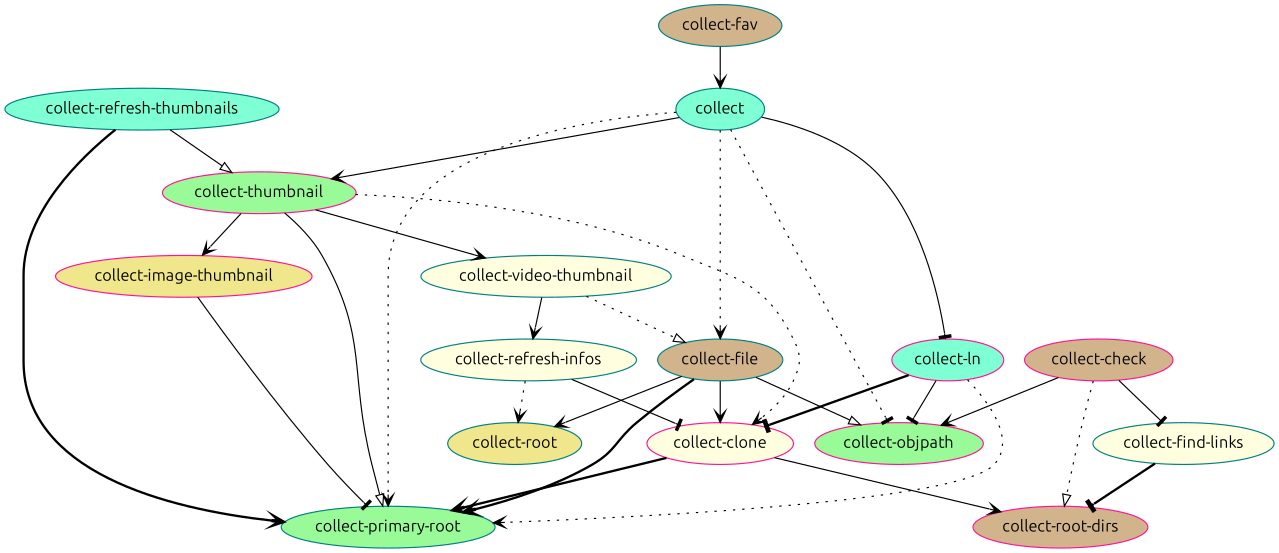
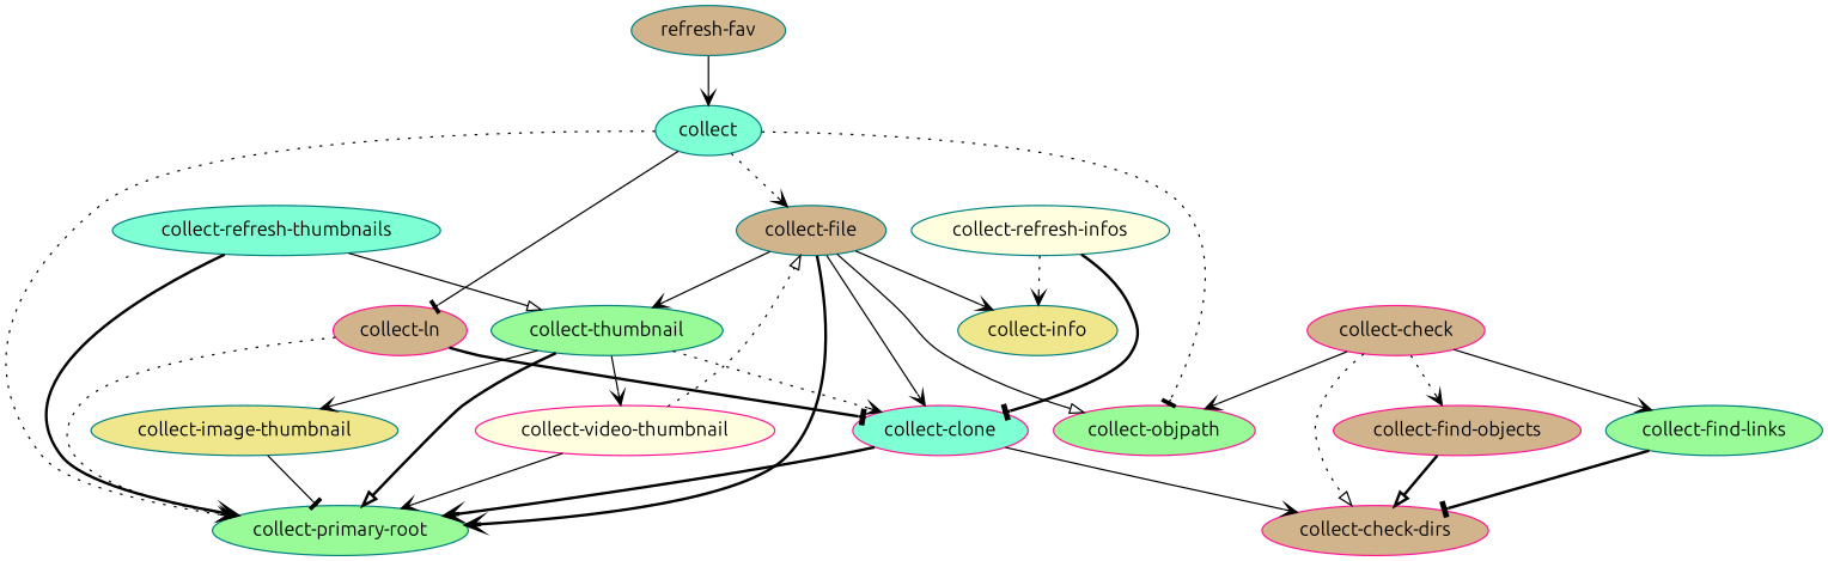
  digraph {
    fontname=Ubuntu
    rankdir=TB
    node [color=deeppink fillcolor=tan fontname=Ubuntu style=filled]
    edge [arrowhead=vee fontname=Ubuntu style=solid]
-   "collect-fav" [color=teal]
+   "collect-fav" [color=teal label="refresh-fav"]
    collect [color=teal fillcolor=aquamarine]
    "collect-primary-root" [color=teal fillcolor=palegreen]
    "collect-file" [color=teal]
-   "collect-ln" [fillcolor=aquamarine]
-   "collect-thumbnail" [fillcolor=palegreen]
+   "collect-ln"
+   "collect-thumbnail" [color=teal fillcolor=palegreen]
    "collect-objpath" [fillcolor=palegreen]
-   "collect-clone" [fillcolor=lightyellow]
-   "collect-info" [color=teal fillcolor=khaki label="collect-root"]
-   "collect-image-thumbnail" [fillcolor=khaki]
-   "collect-video-thumbnail" [color=teal fillcolor=lightyellow]
-   "collect-root-dirs"
+   "collect-clone" [fillcolor=aquamarine]
+   "collect-info" [color=teal fillcolor=khaki]
+   "collect-image-thumbnail" [color=teal fillcolor=khaki]
+   "collect-video-thumbnail" [fillcolor=lightyellow]
+   "collect-root-dirs" [label="collect-check-dirs"]
    "collect-check"
-   "collect-find-links" [color=teal fillcolor=lightyellow]
+   "collect-find-objects"
+   "collect-find-links" [color=teal fillcolor=palegreen]
    "collect-refresh-infos" [color=teal fillcolor=lightyellow]
    "collect-refresh-thumbnails" [color=teal fillcolor=aquamarine]
    "collect-fav" -> collect
    collect -> "collect-primary-root" [style=dotted]
    collect -> "collect-file" [style=dotted]
    collect -> "collect-ln" [arrowhead=tee]
-   collect -> "collect-thumbnail"
+   "collect-file" -> "collect-thumbnail"
    collect -> "collect-objpath" [arrowhead=tee style=dotted]
    "collect-file" -> "collect-primary-root" [style=bold]
    "collect-file" -> "collect-objpath" [arrowhead=onormal]
    "collect-file" -> "collect-clone"
    "collect-file" -> "collect-info"
    "collect-ln" -> "collect-primary-root" [style=dotted]
-   "collect-ln" -> "collect-objpath" [arrowhead=tee]
    "collect-ln" -> "collect-clone" [arrowhead=tee style=bold]
-   "collect-thumbnail" -> "collect-primary-root" [arrowhead=onormal]
+   "collect-thumbnail" -> "collect-primary-root" [arrowhead=onormal style=bold]
    "collect-thumbnail" -> "collect-clone" [style=dotted]
    "collect-thumbnail" -> "collect-image-thumbnail"
    "collect-thumbnail" -> "collect-video-thumbnail"
    "collect-clone" -> "collect-primary-root" [style=bold]
    "collect-clone" -> "collect-root-dirs"
    "collect-image-thumbnail" -> "collect-primary-root" [arrowhead=tee]
-   "collect-video-thumbnail" -> "collect-refresh-infos"
+   "collect-video-thumbnail" -> "collect-primary-root"
    "collect-video-thumbnail" -> "collect-file" [arrowhead=onormal style=dotted]
    "collect-check" -> "collect-objpath"
    "collect-check" -> "collect-root-dirs" [arrowhead=onormal style=dotted]
-   "collect-check" -> "collect-find-links" [arrowhead=tee]
+   "collect-check" -> "collect-find-objects" [style=dotted]
+   "collect-check" -> "collect-find-links"
+   "collect-find-objects" -> "collect-root-dirs" [arrowhead=onormal style=bold]
    "collect-find-links" -> "collect-root-dirs" [arrowhead=tee style=bold]
-   "collect-refresh-infos" -> "collect-clone" [arrowhead=tee]
+   "collect-refresh-infos" -> "collect-clone" [arrowhead=tee style=bold]
    "collect-refresh-infos" -> "collect-info" [style=dotted]
    "collect-refresh-thumbnails" -> "collect-primary-root" [style=bold]
    "collect-refresh-thumbnails" -> "collect-thumbnail" [arrowhead=onormal]
  }
